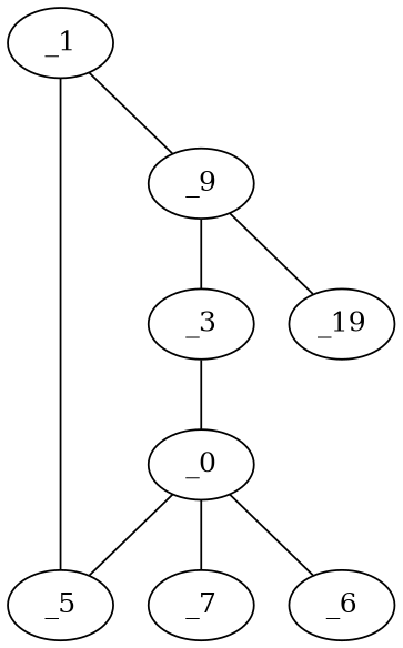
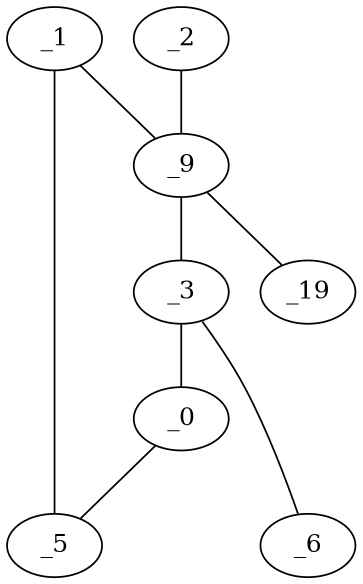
  graph {
    node [charge=0 chem=5 symbol="S  " x=4.5032 y=-1.2694]
    edge [valence=1]
    _1 [x=5.0032]
    _5 [charge=1 x=4.0032]
    _9 [x=6.2633 y=-0.0094]
+   _2 [chem=1 symbol="C  " x=5.3122 y=-0.3184]
    _3 [chem=1 symbol="C  " y=0.2694]
    n6 [chem=1 label=_0 symbol="C  " x=3.6942 y=-0.3184]
    _6 [charge=-1 chem=2 symbol="O  " y=1.2694]
    n8 [chem=1 label=_19 symbol="C  " x=7.0064 y=-0.6785]
-   _7 [x=2.7431 y=-0.0093]
    _1 -- _5
    _1 -- _9
    _9 -- _3 [valence=2]
    _9 -- n8
+   _2 -- _9
    _3 -- n6
-   n6 -- _6
+   _3 -- _6
    n6 -- _5 [valence=2]
-   n6 -- _7
  }
